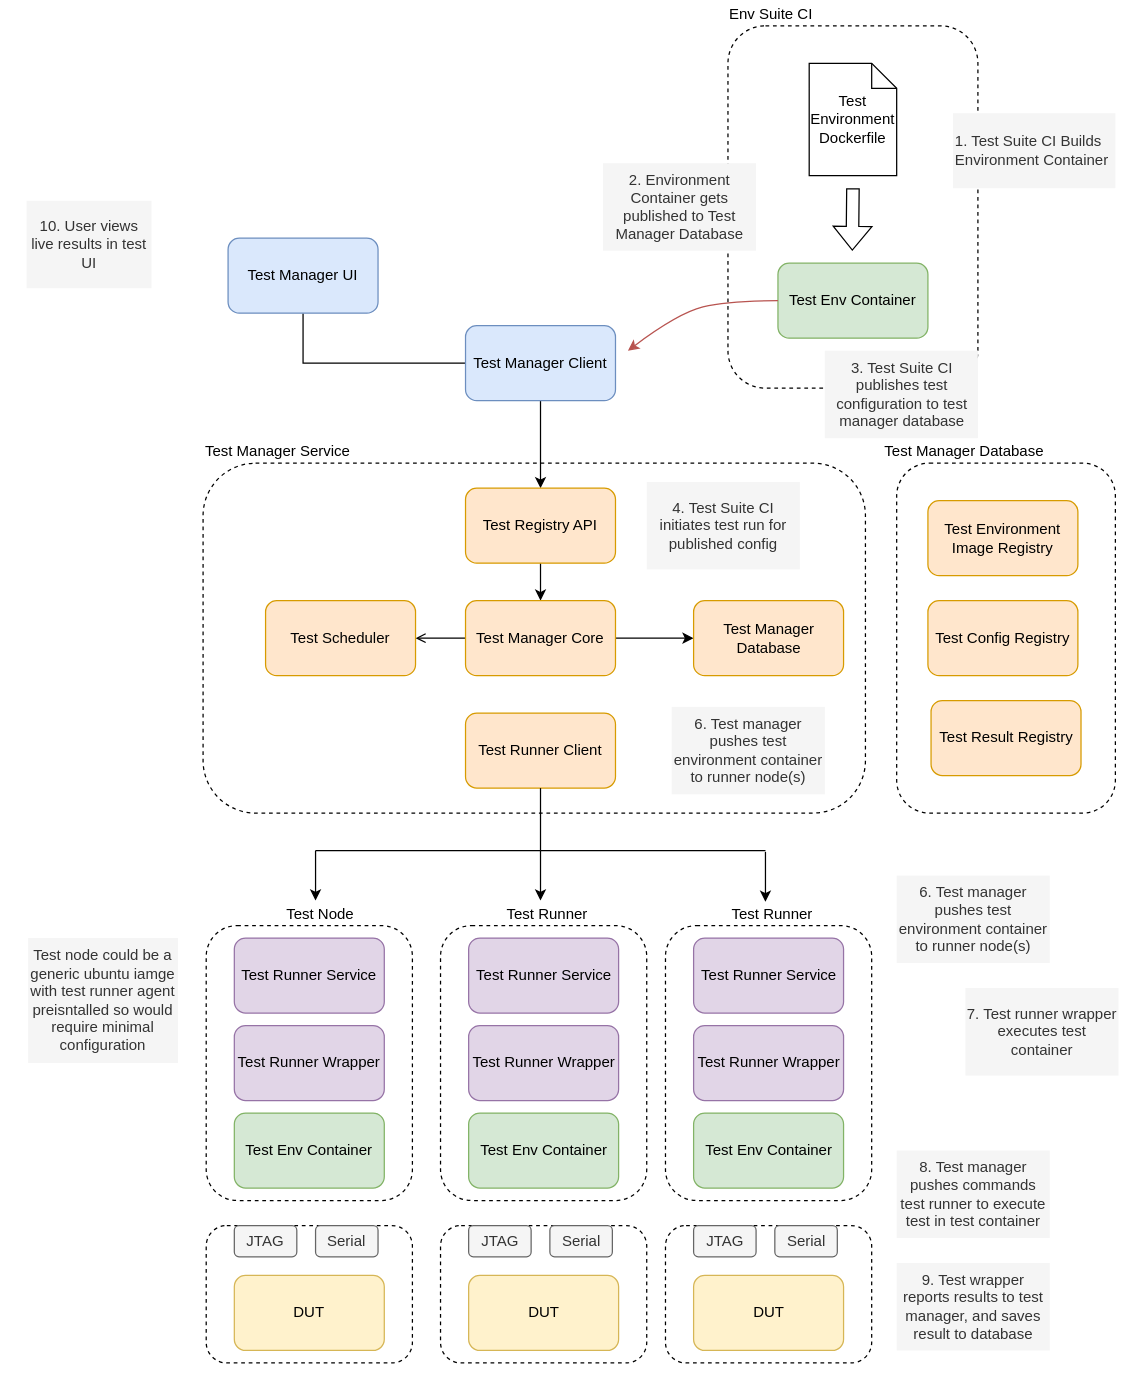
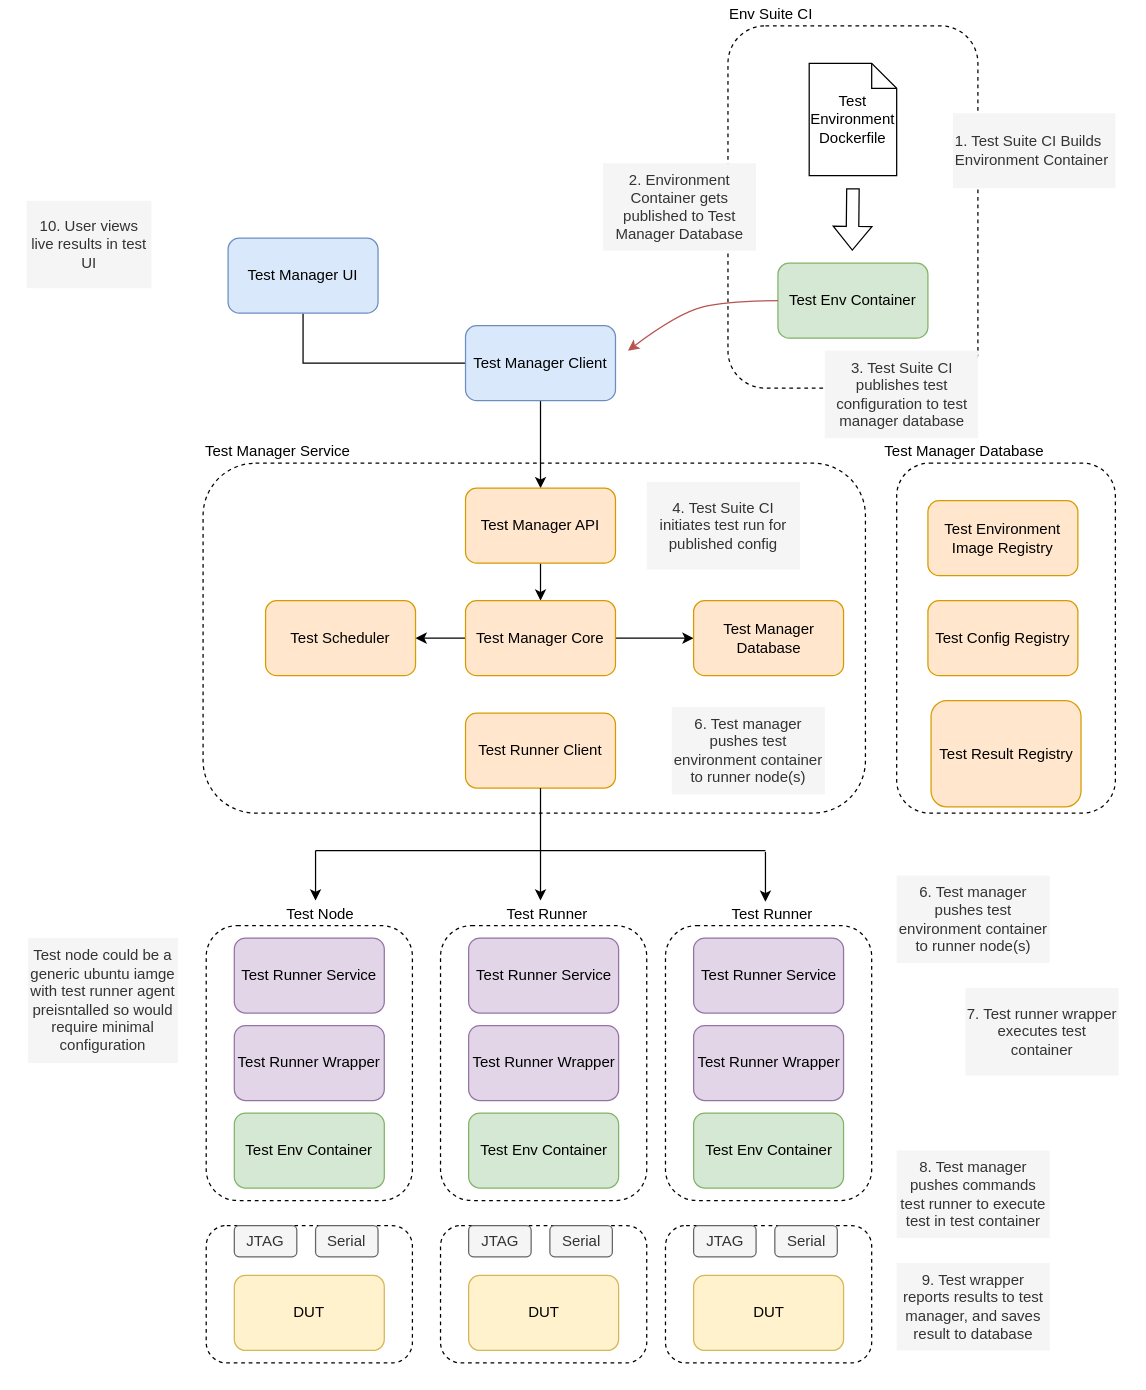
  <mxCell id="0" />
  <mxCell id="1" parent="0" />
  <mxCell id="2" value="Test Manager Service" style="rounded=1;whiteSpace=wrap;html=1;dashed=1;fillColor=none;align=right;labelPosition=left;verticalLabelPosition=top;verticalAlign=bottom;spacingRight=-120;" vertex="1" parent="1"><mxGeometry x="162" y="370" width="530" height="280" as="geometry" /></mxCell>
  <mxCell id="3" style="edgeStyle=orthogonalEdgeStyle;rounded=0;orthogonalLoop=1;jettySize=auto;html=1;exitX=0.5;exitY=1;exitDx=0;exitDy=0;entryX=0;entryY=0.5;entryDx=0;entryDy=0;endArrow=none;" edge="1" parent="1" source="4" target="6"><mxGeometry relative="1" as="geometry" /></mxCell>
  <mxCell id="4" value="Test Manager UI" style="rounded=1;whiteSpace=wrap;html=1;fillColor=#dae8fc;strokeColor=#6c8ebf;" vertex="1" parent="1"><mxGeometry x="182" y="190" width="120" height="60" as="geometry" /></mxCell>
  <mxCell id="5" style="edgeStyle=orthogonalEdgeStyle;rounded=0;orthogonalLoop=1;jettySize=auto;html=1;exitX=0.5;exitY=1;exitDx=0;exitDy=0;entryX=0.5;entryY=0;entryDx=0;entryDy=0;" edge="1" parent="1" source="6" target="8"><mxGeometry relative="1" as="geometry" /></mxCell>
  <mxCell id="6" value="Test Manager Client" style="rounded=1;whiteSpace=wrap;html=1;fillColor=#dae8fc;strokeColor=#6c8ebf;" vertex="1" parent="1"><mxGeometry x="372" y="260" width="120" height="60" as="geometry" /></mxCell>
  <mxCell id="7" style="edgeStyle=orthogonalEdgeStyle;rounded=0;orthogonalLoop=1;jettySize=auto;html=1;exitX=0.5;exitY=1;exitDx=0;exitDy=0;entryX=0.5;entryY=0;entryDx=0;entryDy=0;" edge="1" parent="1" source="8" target="11"><mxGeometry relative="1" as="geometry" /></mxCell>
- <mxCell id="8" value="Test Registry API" style="rounded=1;whiteSpace=wrap;html=1;fillColor=#ffe6cc;strokeColor=#d79b00;" vertex="1" parent="1"><mxGeometry x="372" y="390" width="120" height="60" as="geometry" /></mxCell>
+ <mxCell id="8" value="Test Manager API" style="rounded=1;whiteSpace=wrap;html=1;fillColor=#ffe6cc;strokeColor=#d79b00;" vertex="1" parent="1"><mxGeometry x="372" y="390" width="120" height="60" as="geometry" /></mxCell>
  <mxCell id="9" style="edgeStyle=orthogonalEdgeStyle;rounded=0;orthogonalLoop=1;jettySize=auto;html=1;entryX=0;entryY=0.5;entryDx=0;entryDy=0;" edge="1" parent="1" source="11" target="12"><mxGeometry relative="1" as="geometry" /></mxCell>
- <mxCell id="10" style="edgeStyle=orthogonalEdgeStyle;rounded=0;orthogonalLoop=1;jettySize=auto;html=1;entryX=1;entryY=0.5;entryDx=0;entryDy=0;endArrow=open;" edge="1" parent="1" source="11" target="13"><mxGeometry relative="1" as="geometry" /></mxCell>
+ <mxCell id="10" style="edgeStyle=orthogonalEdgeStyle;rounded=0;orthogonalLoop=1;jettySize=auto;html=1;entryX=1;entryY=0.5;entryDx=0;entryDy=0;" edge="1" parent="1" source="11" target="13"><mxGeometry relative="1" as="geometry" /></mxCell>
  <mxCell id="11" value="Test Manager Core" style="rounded=1;whiteSpace=wrap;html=1;fillColor=#ffe6cc;strokeColor=#d79b00;" vertex="1" parent="1"><mxGeometry x="372" y="480" width="120" height="60" as="geometry" /></mxCell>
  <mxCell id="12" value="Test Manager Database" style="rounded=1;whiteSpace=wrap;html=1;fillColor=#ffe6cc;strokeColor=#d79b00;" vertex="1" parent="1"><mxGeometry x="554.5" y="480" width="120" height="60" as="geometry" /></mxCell>
  <mxCell id="13" value="Test Scheduler" style="rounded=1;whiteSpace=wrap;html=1;fillColor=#ffe6cc;strokeColor=#d79b00;" vertex="1" parent="1"><mxGeometry x="212" y="480" width="120" height="60" as="geometry" /></mxCell>
  <mxCell id="14" value="Test Runner Client" style="rounded=1;whiteSpace=wrap;html=1;fillColor=#ffe6cc;strokeColor=#d79b00;" vertex="1" parent="1"><mxGeometry x="372" y="570" width="120" height="60" as="geometry" /></mxCell>
  <mxCell id="15" value="Test Node" style="rounded=1;whiteSpace=wrap;html=1;dashed=1;fillColor=none;align=right;labelPosition=left;verticalLabelPosition=top;verticalAlign=bottom;spacingRight=-120;" vertex="1" parent="1"><mxGeometry x="164.5" y="740" width="165" height="220" as="geometry" /></mxCell>
  <mxCell id="16" value="Test Runner Service" style="rounded=1;whiteSpace=wrap;html=1;fillColor=#e1d5e7;strokeColor=#9673a6;" vertex="1" parent="1"><mxGeometry x="187" y="750" width="120" height="60" as="geometry" /></mxCell>
  <mxCell id="17" value="Test Runner Wrapper" style="rounded=1;whiteSpace=wrap;html=1;fillColor=#e1d5e7;strokeColor=#9673a6;" vertex="1" parent="1"><mxGeometry x="187" y="820" width="120" height="60" as="geometry" /></mxCell>
  <mxCell id="18" value="Test Env Container" style="rounded=1;whiteSpace=wrap;html=1;fillColor=#d5e8d4;strokeColor=#82b366;" vertex="1" parent="1"><mxGeometry x="187" y="890" width="120" height="60" as="geometry" /></mxCell>
  <mxCell id="19" value="Test Runner" style="rounded=1;whiteSpace=wrap;html=1;dashed=1;fillColor=none;align=right;labelPosition=left;verticalLabelPosition=top;verticalAlign=bottom;spacingRight=-120;" vertex="1" parent="1"><mxGeometry x="352" y="740" width="165" height="220" as="geometry" /></mxCell>
  <mxCell id="20" value="Test Runner Service" style="rounded=1;whiteSpace=wrap;html=1;fillColor=#e1d5e7;strokeColor=#9673a6;" vertex="1" parent="1"><mxGeometry x="374.5" y="750" width="120" height="60" as="geometry" /></mxCell>
  <mxCell id="21" value="Test Runner Wrapper" style="rounded=1;whiteSpace=wrap;html=1;fillColor=#e1d5e7;strokeColor=#9673a6;" vertex="1" parent="1"><mxGeometry x="374.5" y="820" width="120" height="60" as="geometry" /></mxCell>
  <mxCell id="22" value="Test Env Container" style="rounded=1;whiteSpace=wrap;html=1;fillColor=#d5e8d4;strokeColor=#82b366;" vertex="1" parent="1"><mxGeometry x="374.5" y="890" width="120" height="60" as="geometry" /></mxCell>
  <mxCell id="23" value="Test Runner" style="rounded=1;whiteSpace=wrap;html=1;dashed=1;fillColor=none;align=right;labelPosition=left;verticalLabelPosition=top;verticalAlign=bottom;spacingRight=-120;" vertex="1" parent="1"><mxGeometry x="532" y="740" width="165" height="220" as="geometry" /></mxCell>
  <mxCell id="24" value="Test Runner Service" style="rounded=1;whiteSpace=wrap;html=1;fillColor=#e1d5e7;strokeColor=#9673a6;" vertex="1" parent="1"><mxGeometry x="554.5" y="750" width="120" height="60" as="geometry" /></mxCell>
  <mxCell id="25" value="Test Runner Wrapper" style="rounded=1;whiteSpace=wrap;html=1;fillColor=#e1d5e7;strokeColor=#9673a6;" vertex="1" parent="1"><mxGeometry x="554.5" y="820" width="120" height="60" as="geometry" /></mxCell>
  <mxCell id="26" value="Test Env Container" style="rounded=1;whiteSpace=wrap;html=1;fillColor=#d5e8d4;strokeColor=#82b366;" vertex="1" parent="1"><mxGeometry x="554.5" y="890" width="120" height="60" as="geometry" /></mxCell>
  <mxCell id="27" value="" style="endArrow=none;html=1;rounded=0;entryX=0.5;entryY=1;entryDx=0;entryDy=0;" edge="1" parent="1" target="14"><mxGeometry width="50" height="50" relative="1" as="geometry"><mxPoint x="432" y="680" as="sourcePoint" /><mxPoint x="472" y="660" as="targetPoint" /></mxGeometry></mxCell>
  <mxCell id="28" value="" style="endArrow=none;html=1;rounded=0;" edge="1" parent="1"><mxGeometry width="50" height="50" relative="1" as="geometry"><mxPoint x="432" y="680" as="sourcePoint" /><mxPoint x="612" y="680" as="targetPoint" /></mxGeometry></mxCell>
  <mxCell id="29" value="" style="endArrow=none;html=1;rounded=0;" edge="1" parent="1"><mxGeometry width="50" height="50" relative="1" as="geometry"><mxPoint x="432" y="680" as="sourcePoint" /><mxPoint x="252" y="680" as="targetPoint" /></mxGeometry></mxCell>
  <mxCell id="30" value="" style="endArrow=classic;html=1;rounded=0;" edge="1" parent="1"><mxGeometry width="50" height="50" relative="1" as="geometry"><mxPoint x="252" y="680" as="sourcePoint" /><mxPoint x="252" y="720" as="targetPoint" /></mxGeometry></mxCell>
  <mxCell id="31" value="" style="endArrow=classic;html=1;rounded=0;" edge="1" parent="1"><mxGeometry width="50" height="50" relative="1" as="geometry"><mxPoint x="432" y="680" as="sourcePoint" /><mxPoint x="432" y="720" as="targetPoint" /></mxGeometry></mxCell>
  <mxCell id="32" value="" style="endArrow=classic;html=1;rounded=0;" edge="1" parent="1"><mxGeometry width="50" height="50" relative="1" as="geometry"><mxPoint x="612" y="681" as="sourcePoint" /><mxPoint x="612" y="721" as="targetPoint" /></mxGeometry></mxCell>
  <mxCell id="33" value="Env Suite CI&amp;nbsp; &amp;nbsp; &amp;nbsp; &amp;nbsp; &amp;nbsp; &amp;nbsp; &amp;nbsp; &amp;nbsp;" style="rounded=1;whiteSpace=wrap;html=1;dashed=1;fillColor=none;align=right;labelPosition=left;verticalLabelPosition=top;verticalAlign=bottom;spacingRight=-120;" vertex="1" parent="1"><mxGeometry x="582" y="20" width="200" height="290" as="geometry" /></mxCell>
  <mxCell id="34" value="Test Environment Dockerfile" style="shape=note;size=20;whiteSpace=wrap;html=1;" vertex="1" parent="1"><mxGeometry x="647" y="50" width="70" height="90" as="geometry" /></mxCell>
  <mxCell id="35" value="Test Env Container" style="rounded=1;whiteSpace=wrap;html=1;fillColor=#d5e8d4;strokeColor=#82b366;" vertex="1" parent="1"><mxGeometry x="622" y="210" width="120" height="60" as="geometry" /></mxCell>
  <mxCell id="36" value="" style="shape=flexArrow;endArrow=classic;html=1;rounded=0;" edge="1" parent="1"><mxGeometry width="50" height="50" relative="1" as="geometry"><mxPoint x="682" y="150" as="sourcePoint" /><mxPoint x="681.5" y="200" as="targetPoint" /></mxGeometry></mxCell>
  <mxCell id="37" value="" style="curved=1;endArrow=classic;html=1;rounded=0;exitX=0;exitY=0.5;exitDx=0;exitDy=0;fillColor=#f8cecc;strokeColor=#b85450;" edge="1" parent="1" source="35"><mxGeometry width="50" height="50" relative="1" as="geometry"><mxPoint x="962" y="220" as="sourcePoint" /><mxPoint x="502" y="280" as="targetPoint" /><Array as="points"><mxPoint x="582" y="240" /><mxPoint x="542" y="250" /></Array></mxGeometry></mxCell>
  <mxCell id="38" value="1. Test Suite CI Builds Environment Container" style="text;html=1;align=left;verticalAlign=middle;whiteSpace=wrap;rounded=0;fillColor=#f5f5f5;strokeColor=none;fontColor=#333333;fontStyle=0" vertex="1" parent="1"><mxGeometry x="762" y="90" width="130" height="60" as="geometry" /></mxCell>
  <mxCell id="39" value="2. Environment Container gets published to Test Manager Database" style="text;html=1;align=center;verticalAlign=middle;whiteSpace=wrap;rounded=0;fillColor=#f5f5f5;strokeColor=none;fontColor=#333333;" vertex="1" parent="1"><mxGeometry x="482" y="130" width="122.5" height="70" as="geometry" /></mxCell>
  <mxCell id="40" value="3. Test Suite CI publishes test configuration to test manager database" style="text;html=1;align=center;verticalAlign=middle;whiteSpace=wrap;rounded=0;fillColor=#f5f5f5;strokeColor=none;fontColor=#333333;" vertex="1" parent="1"><mxGeometry x="659.5" y="280" width="122.5" height="70" as="geometry" /></mxCell>
  <mxCell id="41" value="4. Test Suite CI initiates test run for published config" style="text;html=1;align=center;verticalAlign=middle;whiteSpace=wrap;rounded=0;fillColor=#f5f5f5;strokeColor=none;fontColor=#333333;" vertex="1" parent="1"><mxGeometry x="517" y="385" width="122.5" height="70" as="geometry" /></mxCell>
  <mxCell id="42" value="6. Test manager pushes test environment container to runner node(s)" style="text;html=1;align=center;verticalAlign=middle;whiteSpace=wrap;rounded=0;fillColor=#f5f5f5;strokeColor=none;fontColor=#333333;" vertex="1" parent="1"><mxGeometry x="537" y="565" width="122.5" height="70" as="geometry" /></mxCell>
  <mxCell id="43" value="Test Manager Database" style="rounded=1;whiteSpace=wrap;html=1;dashed=1;fillColor=none;align=right;labelPosition=left;verticalLabelPosition=top;verticalAlign=bottom;spacingRight=-120;" vertex="1" parent="1"><mxGeometry x="717" y="370" width="175" height="280" as="geometry" /></mxCell>
  <mxCell id="44" value="Test Environment Image Registry" style="rounded=1;whiteSpace=wrap;html=1;fillColor=#ffe6cc;strokeColor=#d79b00;" vertex="1" parent="1"><mxGeometry x="742" y="400" width="120" height="60" as="geometry" /></mxCell>
  <mxCell id="45" value="Test Config Registry" style="rounded=1;whiteSpace=wrap;html=1;fillColor=#ffe6cc;strokeColor=#d79b00;" vertex="1" parent="1"><mxGeometry x="742" y="480" width="120" height="60" as="geometry" /></mxCell>
- <mxCell id="46" value="Test Result Registry" style="rounded=1;whiteSpace=wrap;html=1;fillColor=#ffe6cc;strokeColor=#d79b00;" vertex="1" parent="1"><mxGeometry x="744.5" y="560" width="120" height="60" as="geometry" /></mxCell>
+ <mxCell id="46" value="Test Result Registry" style="rounded=1;whiteSpace=wrap;html=1;fillColor=#ffe6cc;strokeColor=#d79b00;" vertex="1" parent="1"><mxGeometry x="744.5" y="560" width="120" height="85" as="geometry" /></mxCell>
  <mxCell id="47" value="6. Test manager pushes test environment container to runner node(s)" style="text;html=1;align=center;verticalAlign=middle;whiteSpace=wrap;rounded=0;fillColor=#f5f5f5;strokeColor=none;fontColor=#333333;" vertex="1" parent="1"><mxGeometry x="717" y="700" width="122.5" height="70" as="geometry" /></mxCell>
  <mxCell id="48" value="7. Test runner wrapper executes test container" style="text;html=1;align=center;verticalAlign=middle;whiteSpace=wrap;rounded=0;fillColor=#f5f5f5;strokeColor=none;fontColor=#333333;" vertex="1" parent="1"><mxGeometry x="772" y="790" width="122.5" height="70" as="geometry" /></mxCell>
  <mxCell id="49" value="8. Test manager pushes commands test runner to execute test in test container" style="text;html=1;align=center;verticalAlign=middle;whiteSpace=wrap;rounded=0;fillColor=#f5f5f5;strokeColor=none;fontColor=#333333;" vertex="1" parent="1"><mxGeometry x="717" y="920" width="122.5" height="70" as="geometry" /></mxCell>
  <mxCell id="50" value="9. Test wrapper reports results to test manager, and saves result to database" style="text;html=1;align=center;verticalAlign=middle;whiteSpace=wrap;rounded=0;fillColor=#f5f5f5;strokeColor=none;fontColor=#333333;" vertex="1" parent="1"><mxGeometry x="717" y="1010" width="122.5" height="70" as="geometry" /></mxCell>
  <mxCell id="51" value="Test node could be a generic ubuntu iamge with test runner agent preisntalled so would require minimal configuration" style="text;html=1;align=center;verticalAlign=middle;whiteSpace=wrap;rounded=0;fillColor=#f5f5f5;strokeColor=none;fontColor=#333333;" vertex="1" parent="1"><mxGeometry x="22" y="750" width="120" height="100" as="geometry" /></mxCell>
  <mxCell id="52" value="" style="rounded=1;whiteSpace=wrap;html=1;dashed=1;fillColor=none;align=right;labelPosition=left;verticalLabelPosition=top;verticalAlign=bottom;spacingRight=-120;" vertex="1" parent="1"><mxGeometry x="164.5" y="980" width="165" height="110" as="geometry" /></mxCell>
  <mxCell id="53" value="JTAG" style="rounded=1;whiteSpace=wrap;html=1;fillColor=#f5f5f5;fontColor=#333333;strokeColor=#666666;" vertex="1" parent="1"><mxGeometry x="187" y="980" width="50" height="25" as="geometry" /></mxCell>
  <mxCell id="54" value="Serial" style="rounded=1;whiteSpace=wrap;html=1;fillColor=#f5f5f5;fontColor=#333333;strokeColor=#666666;" vertex="1" parent="1"><mxGeometry x="252" y="980" width="50" height="25" as="geometry" /></mxCell>
  <mxCell id="55" value="DUT" style="rounded=1;whiteSpace=wrap;html=1;fillColor=#fff2cc;strokeColor=#d6b656;" vertex="1" parent="1"><mxGeometry x="187" y="1020" width="120" height="60" as="geometry" /></mxCell>
  <mxCell id="56" value="" style="rounded=1;whiteSpace=wrap;html=1;dashed=1;fillColor=none;align=right;labelPosition=left;verticalLabelPosition=top;verticalAlign=bottom;spacingRight=-120;" vertex="1" parent="1"><mxGeometry x="352" y="980" width="165" height="110" as="geometry" /></mxCell>
  <mxCell id="57" value="JTAG" style="rounded=1;whiteSpace=wrap;html=1;fillColor=#f5f5f5;fontColor=#333333;strokeColor=#666666;" vertex="1" parent="1"><mxGeometry x="374.5" y="980" width="50" height="25" as="geometry" /></mxCell>
  <mxCell id="58" value="Serial" style="rounded=1;whiteSpace=wrap;html=1;fillColor=#f5f5f5;fontColor=#333333;strokeColor=#666666;" vertex="1" parent="1"><mxGeometry x="439.5" y="980" width="50" height="25" as="geometry" /></mxCell>
  <mxCell id="59" value="DUT" style="rounded=1;whiteSpace=wrap;html=1;fillColor=#fff2cc;strokeColor=#d6b656;" vertex="1" parent="1"><mxGeometry x="374.5" y="1020" width="120" height="60" as="geometry" /></mxCell>
  <mxCell id="60" value="" style="rounded=1;whiteSpace=wrap;html=1;dashed=1;fillColor=none;align=right;labelPosition=left;verticalLabelPosition=top;verticalAlign=bottom;spacingRight=-120;" vertex="1" parent="1"><mxGeometry x="532" y="980" width="165" height="110" as="geometry" /></mxCell>
  <mxCell id="61" value="JTAG" style="rounded=1;whiteSpace=wrap;html=1;fillColor=#f5f5f5;fontColor=#333333;strokeColor=#666666;" vertex="1" parent="1"><mxGeometry x="554.5" y="980" width="50" height="25" as="geometry" /></mxCell>
  <mxCell id="62" value="Serial" style="rounded=1;whiteSpace=wrap;html=1;fillColor=#f5f5f5;fontColor=#333333;strokeColor=#666666;" vertex="1" parent="1"><mxGeometry x="619.5" y="980" width="50" height="25" as="geometry" /></mxCell>
  <mxCell id="63" value="DUT" style="rounded=1;whiteSpace=wrap;html=1;fillColor=#fff2cc;strokeColor=#d6b656;" vertex="1" parent="1"><mxGeometry x="554.5" y="1020" width="120" height="60" as="geometry" /></mxCell>
  <mxCell id="64" value="10. User views live results in test UI" style="text;html=1;align=center;verticalAlign=middle;whiteSpace=wrap;rounded=0;fillColor=#f5f5f5;strokeColor=none;fontColor=#333333;" vertex="1" parent="1"><mxGeometry x="20.75" y="160" width="100" height="70" as="geometry" /></mxCell>
